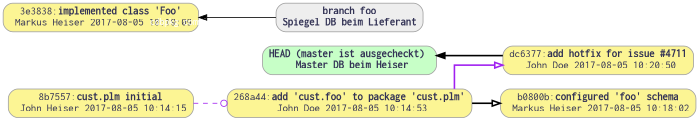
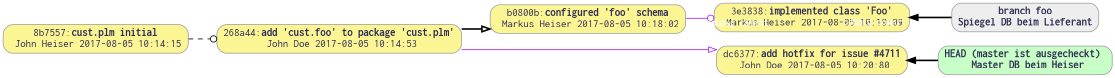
  digraph {
    fontcolor="#333355"
    fontname=Courier
    fontsize=16
    rankdir=LR
    splines=ortho
    node [color="#A0A0A0" fillcolor="#fcf594" fontcolor="#333355" fontname=Courier fontsize=14 shape=box style="filled,rounded"]
    edge [arrowhead=onormal color=black dir=forward fontcolor="#333355" fontname=Courier fontsize=12 style=bold]
    n1 [fillcolor="#C7FFC7" label=<<B>HEAD (master ist ausgecheckt) <BR/> Master DB beim Heiser</B>>]
    n2 [fillcolor="#EEEEEE" label=<<B>branch foo<BR/>Spiegel DB beim Lieferant</B>>]
    n3 [label=<268a44:<B>add 'cust.foo' to package 'cust.plm'</B><BR/> John Doe 2017-08-05 10:14:53>]
    n4 [label=<b0800b:<B>configured 'foo' schema</B><BR/> Markus Heiser 2017-08-05 10:18:02>]
-   n5 [label=<dc6377:<B>add hotfix for issue #4711</B><BR/> John Doe 2017-08-05 10:20:50>]
+   n5 [label=<dc6377:<B>add hotfix for issue #4711</B><BR/> John Doe 2017-08-05 10:20:80>]
    n6 [label=<3e3838:<B>implemented class 'Foo'</B><BR/> Markus Heiser 2017-08-05 10:19:09>]
    n7 [label=<8b7557:<B>cust.plm initial</B><BR/> John Heiser 2017-08-05 10:14:15>]
    subgraph sub_1 {
      rank=same
      n1
      n2
    }
    n3 -> n4
-   n3 -> n5 [color=purple]
-   n1 -> n5 [arrowhead=normal dir=back]
-   n6 -> n2 [arrowhead=normal dir=back fontcolor="#ffffff" style=solid xlabel="cdbpkg commit      "]
-   n7 -> n3 [arrowhead=odot color=purple style=dashed]
+   n3 -> n5 [color=purple style=solid]
+   n4 -> n6 [arrowhead=odot color=purple fontcolor="#ffffff" style=solid xlabel="  cdbpkg commit   "]
+   n5 -> n1 [arrowhead=normal dir=back]
+   n6 -> n2 [arrowhead=normal dir=back fontcolor="#ffffff" xlabel="cdbpkg commit      "]
+   n7 -> n3 [arrowhead=odot style=dashed]
  }
